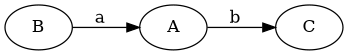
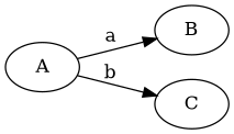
  digraph {
    rankdir=LR
    A
    B
    C
-   B -> A [label="a  "]
+   A -> B [label="a  "]
    A -> C [label="b  "]
  }
